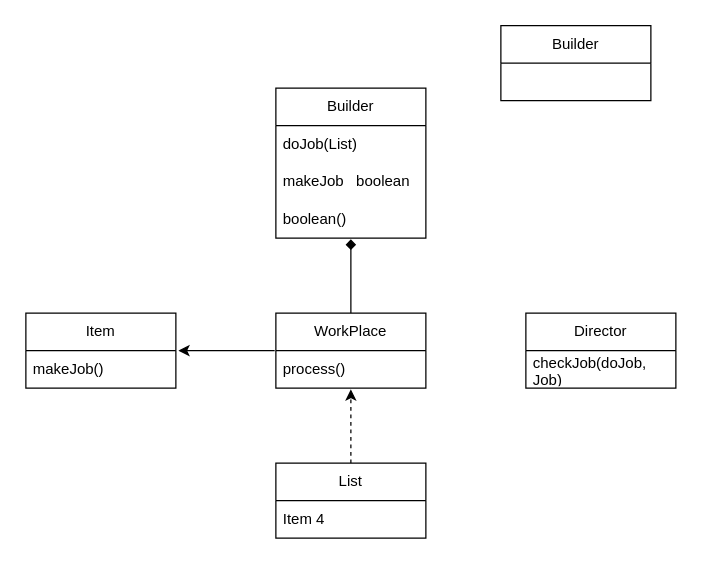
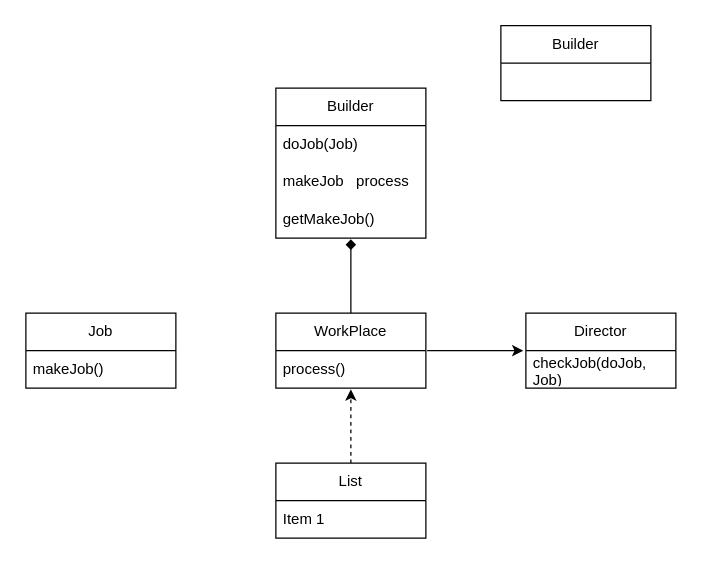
  <mxCell id="0" />
  <mxCell id="1" parent="0" />
  <mxCell id="2" value="Builder" style="swimlane;fontStyle=0;childLayout=stackLayout;horizontal=1;startSize=30;horizontalStack=0;resizeParent=1;resizeParentMax=0;resizeLast=0;collapsible=1;marginBottom=0;whiteSpace=wrap;html=1;direction=east;" vertex="1" parent="1"><mxGeometry x="400" y="20" width="120" height="60" as="geometry" /></mxCell>
  <mxCell id="3" style="edgeStyle=orthogonalEdgeStyle;rounded=0;orthogonalLoop=1;jettySize=auto;html=1;exitX=0.5;exitY=0;exitDx=0;exitDy=0;entryX=0.5;entryY=1.033;entryDx=0;entryDy=0;entryPerimeter=0;endArrow=diamond;" edge="1" parent="1" source="4" target="16"><mxGeometry relative="1" as="geometry" /></mxCell>
  <mxCell id="4" value="WorkPlace" style="swimlane;fontStyle=0;childLayout=stackLayout;horizontal=1;startSize=30;horizontalStack=0;resizeParent=1;resizeParentMax=0;resizeLast=0;collapsible=1;marginBottom=0;whiteSpace=wrap;html=1;" vertex="1" parent="1"><mxGeometry x="220" y="250" width="120" height="60" as="geometry" /></mxCell>
  <mxCell id="5" value="process()" style="text;strokeColor=none;fillColor=none;align=left;verticalAlign=middle;spacingLeft=4;spacingRight=4;overflow=hidden;points=[[0,0.5],[1,0.5]];portConstraint=eastwest;rotatable=0;whiteSpace=wrap;html=1;" vertex="1" parent="4"><mxGeometry y="30" width="120" height="30" as="geometry" /></mxCell>
  <mxCell id="6" style="edgeStyle=orthogonalEdgeStyle;rounded=0;orthogonalLoop=1;jettySize=auto;html=1;exitX=0.5;exitY=0;exitDx=0;exitDy=0;entryX=0.5;entryY=1.033;entryDx=0;entryDy=0;entryPerimeter=0;dashed=1;" edge="1" parent="1" source="7" target="5"><mxGeometry relative="1" as="geometry" /></mxCell>
  <mxCell id="7" value="List" style="swimlane;fontStyle=0;childLayout=stackLayout;horizontal=1;startSize=30;horizontalStack=0;resizeParent=1;resizeParentMax=0;resizeLast=0;collapsible=1;marginBottom=0;whiteSpace=wrap;html=1;" vertex="1" parent="1"><mxGeometry x="220" y="370" width="120" height="60" as="geometry" /></mxCell>
- <mxCell id="8" value="Item 4" style="text;strokeColor=none;fillColor=none;align=left;verticalAlign=middle;spacingLeft=4;spacingRight=4;overflow=hidden;points=[[0,0.5],[1,0.5]];portConstraint=eastwest;rotatable=0;whiteSpace=wrap;html=1;" vertex="1" parent="7"><mxGeometry y="30" width="120" height="30" as="geometry" /></mxCell>
+ <mxCell id="8" value="Item 1" style="text;strokeColor=none;fillColor=none;align=left;verticalAlign=middle;spacingLeft=4;spacingRight=4;overflow=hidden;points=[[0,0.5],[1,0.5]];portConstraint=eastwest;rotatable=0;whiteSpace=wrap;html=1;" vertex="1" parent="7"><mxGeometry y="30" width="120" height="30" as="geometry" /></mxCell>
  <mxCell id="9" value="Director" style="swimlane;fontStyle=0;childLayout=stackLayout;horizontal=1;startSize=30;horizontalStack=0;resizeParent=1;resizeParentMax=0;resizeLast=0;collapsible=1;marginBottom=0;whiteSpace=wrap;html=1;" vertex="1" parent="1"><mxGeometry x="420" y="250" width="120" height="60" as="geometry" /></mxCell>
  <mxCell id="10" value="checkJob(doJob, Job)" style="text;strokeColor=none;fillColor=none;align=left;verticalAlign=middle;spacingLeft=4;spacingRight=4;overflow=hidden;points=[[0,0.5],[1,0.5]];portConstraint=eastwest;rotatable=0;whiteSpace=wrap;html=1;" vertex="1" parent="9"><mxGeometry y="30" width="120" height="30" as="geometry" /></mxCell>
- <mxCell id="11" value="Item" style="swimlane;fontStyle=0;childLayout=stackLayout;horizontal=1;startSize=30;horizontalStack=0;resizeParent=1;resizeParentMax=0;resizeLast=0;collapsible=1;marginBottom=0;whiteSpace=wrap;html=1;" vertex="1" parent="1"><mxGeometry x="20" y="250" width="120" height="60" as="geometry" /></mxCell>
+ <mxCell id="11" value="Job" style="swimlane;fontStyle=0;childLayout=stackLayout;horizontal=1;startSize=30;horizontalStack=0;resizeParent=1;resizeParentMax=0;resizeLast=0;collapsible=1;marginBottom=0;whiteSpace=wrap;html=1;" vertex="1" parent="1"><mxGeometry x="20" y="250" width="120" height="60" as="geometry" /></mxCell>
  <mxCell id="12" value="makeJob()" style="text;strokeColor=none;fillColor=none;align=left;verticalAlign=middle;spacingLeft=4;spacingRight=4;overflow=hidden;points=[[0,0.5],[1,0.5]];portConstraint=eastwest;rotatable=0;whiteSpace=wrap;html=1;" vertex="1" parent="11"><mxGeometry y="30" width="120" height="30" as="geometry" /></mxCell>
  <mxCell id="13" value="Builder" style="swimlane;fontStyle=0;childLayout=stackLayout;horizontal=1;startSize=30;horizontalStack=0;resizeParent=1;resizeParentMax=0;resizeLast=0;collapsible=1;marginBottom=0;whiteSpace=wrap;html=1;" vertex="1" parent="1"><mxGeometry x="220" y="70" width="120" height="120" as="geometry" /></mxCell>
- <mxCell id="14" value="doJob(List)" style="text;strokeColor=none;fillColor=none;align=left;verticalAlign=middle;spacingLeft=4;spacingRight=4;overflow=hidden;points=[[0,0.5],[1,0.5]];portConstraint=eastwest;rotatable=0;whiteSpace=wrap;html=1;" vertex="1" parent="13"><mxGeometry y="30" width="120" height="30" as="geometry" /></mxCell>
- <mxCell id="15" value="makeJob&amp;nbsp; &amp;nbsp;boolean" style="text;strokeColor=none;fillColor=none;align=left;verticalAlign=middle;spacingLeft=4;spacingRight=4;overflow=hidden;points=[[0,0.5],[1,0.5]];portConstraint=eastwest;rotatable=0;whiteSpace=wrap;html=1;" vertex="1" parent="13"><mxGeometry y="60" width="120" height="30" as="geometry" /></mxCell>
- <mxCell id="16" value="boolean()" style="text;strokeColor=none;fillColor=none;align=left;verticalAlign=middle;spacingLeft=4;spacingRight=4;overflow=hidden;points=[[0,0.5],[1,0.5]];portConstraint=eastwest;rotatable=0;whiteSpace=wrap;html=1;" vertex="1" parent="13"><mxGeometry y="90" width="120" height="30" as="geometry" /></mxCell>
- <mxCell id="18" value="" style="endArrow=classic;html=1;rounded=0;exitX=-0.008;exitY=0;exitDx=0;exitDy=0;exitPerimeter=0;entryX=1.017;entryY=0;entryDx=0;entryDy=0;entryPerimeter=0;" edge="1" parent="1" source="5" target="12"><mxGeometry width="50" height="50" relative="1" as="geometry"><mxPoint x="350.96" y="290" as="sourcePoint" /><mxPoint x="427.96" y="290" as="targetPoint" /></mxGeometry></mxCell>
+ <mxCell id="14" value="doJob(Job)" style="text;strokeColor=none;fillColor=none;align=left;verticalAlign=middle;spacingLeft=4;spacingRight=4;overflow=hidden;points=[[0,0.5],[1,0.5]];portConstraint=eastwest;rotatable=0;whiteSpace=wrap;html=1;" vertex="1" parent="13"><mxGeometry y="30" width="120" height="30" as="geometry" /></mxCell>
+ <mxCell id="15" value="makeJob&amp;nbsp; &amp;nbsp;process" style="text;strokeColor=none;fillColor=none;align=left;verticalAlign=middle;spacingLeft=4;spacingRight=4;overflow=hidden;points=[[0,0.5],[1,0.5]];portConstraint=eastwest;rotatable=0;whiteSpace=wrap;html=1;" vertex="1" parent="13"><mxGeometry y="60" width="120" height="30" as="geometry" /></mxCell>
+ <mxCell id="16" value="getMakeJob()" style="text;strokeColor=none;fillColor=none;align=left;verticalAlign=middle;spacingLeft=4;spacingRight=4;overflow=hidden;points=[[0,0.5],[1,0.5]];portConstraint=eastwest;rotatable=0;whiteSpace=wrap;html=1;" vertex="1" parent="13"><mxGeometry y="90" width="120" height="30" as="geometry" /></mxCell>
+ <mxCell id="17" value="" style="endArrow=classic;html=1;rounded=0;exitX=1.008;exitY=0;exitDx=0;exitDy=0;exitPerimeter=0;entryX=-0.017;entryY=0;entryDx=0;entryDy=0;entryPerimeter=0;" edge="1" parent="1" source="5" target="10"><mxGeometry width="50" height="50" relative="1" as="geometry"><mxPoint x="250" y="200" as="sourcePoint" /><mxPoint x="300" y="150" as="targetPoint" /></mxGeometry></mxCell>
